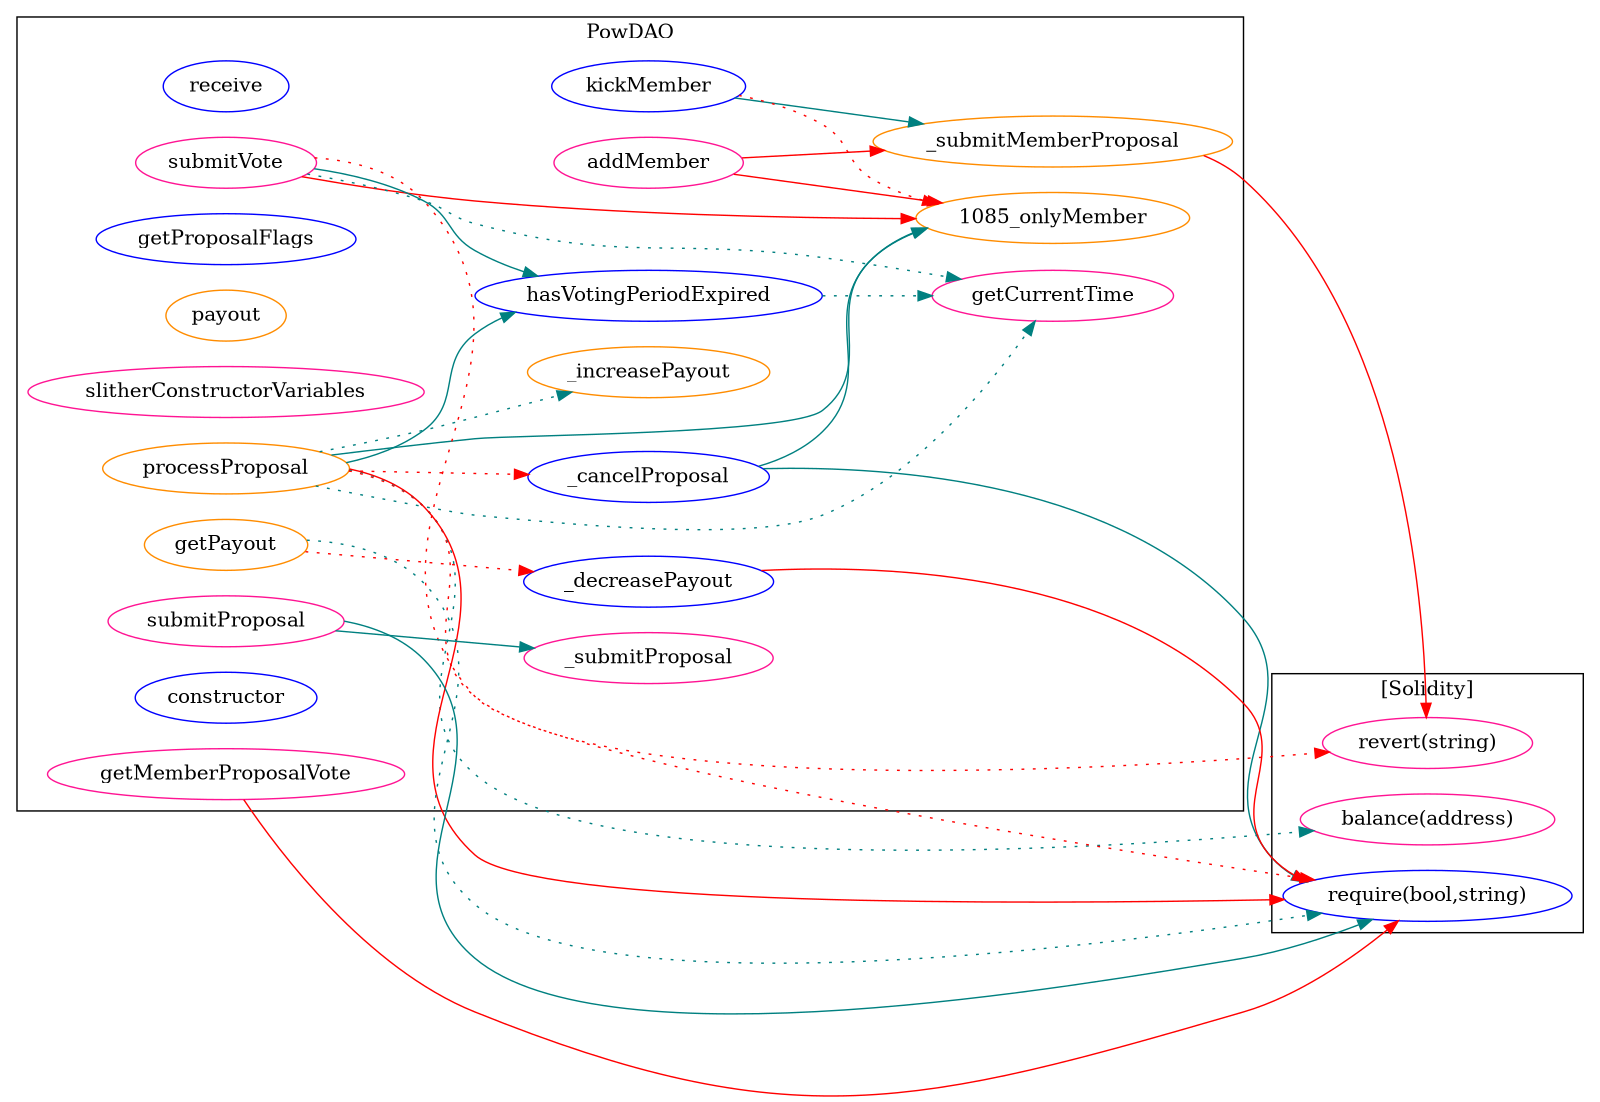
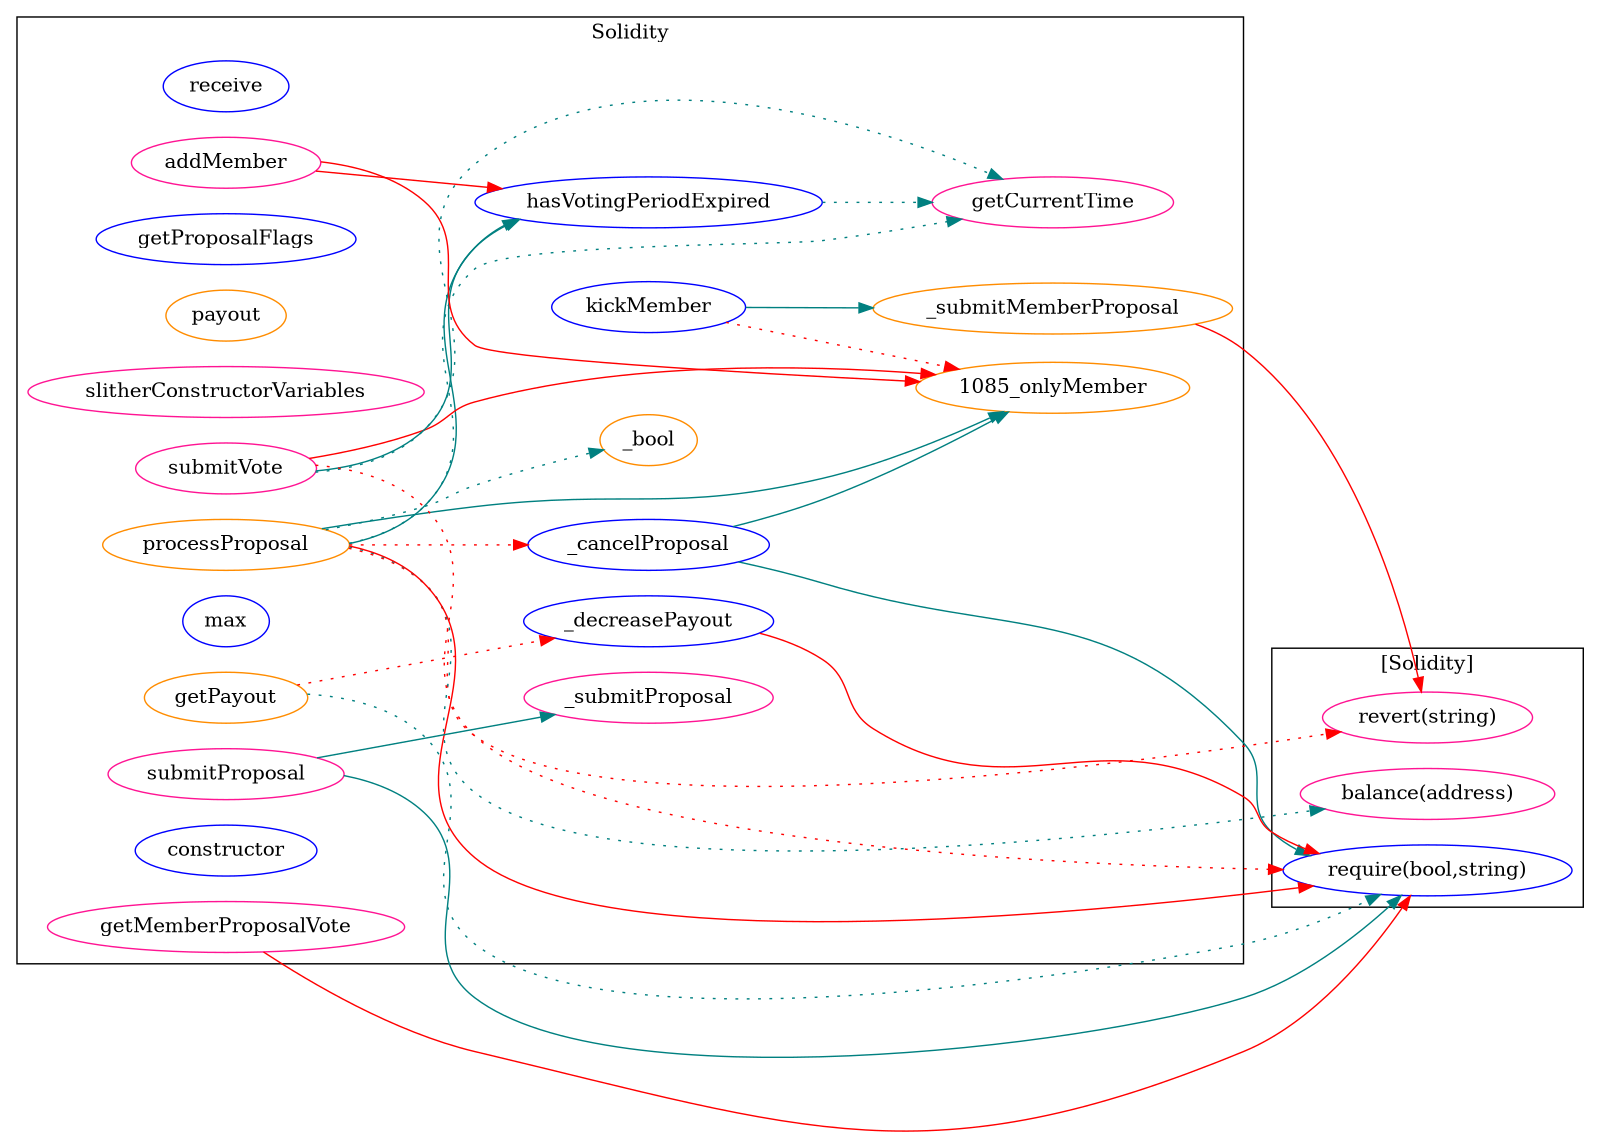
  strict digraph {
    rankdir=LR
    node [color=blue]
    edge [color=teal style=solid]
    n1 [label=kickMember]
    n2 [color=darkorange label=_submitMemberProposal]
    n3 [color=darkorange label="1085_onlyMember"]
    n4 [color=deeppink label=getCurrentTime]
    n5 [label=receive]
    n6 [color=darkorange label=processProposal]
    n7 [label=_cancelProposal]
-   n8 [color=darkorange label=_increasePayout]
+   n8 [color=darkorange label=_bool]
    n9 [label=hasVotingPeriodExpired]
    n10 [label=getProposalFlags]
    n11 [color=darkorange label=payout]
    n12 [color=deeppink label=slitherConstructorVariables]
    n13 [color=darkorange label=getPayout]
    n14 [label=_decreasePayout]
    n15 [color=deeppink label=_submitProposal]
    n16 [color=deeppink label=submitVote]
+   n17 [label=max]
    n18 [color=deeppink label=addMember]
    n19 [color=deeppink label=submitProposal]
    n20 [label=constructor]
    n21 [color=deeppink label=getMemberProposalVote]
    "revert(string)" [color=deeppink]
    "balance(address)" [color=deeppink]
    "require(bool,string)"
    subgraph cluster_1 {
-     label=PowDAO
+     label=Solidity
      n1
      n2
      n3
      n4
      n5
      n6
      n7
      n8
      n9
      n10
      n11
      n12
      n13
      n14
      n15
      n16
+     n17
      n18
      n19
      n20
      n21
    }
    subgraph cluster_2 {
      label="[Solidity]"
      "revert(string)"
      "balance(address)"
      "require(bool,string)"
    }
    n1 -> n2
    n1 -> n3 [color=red style=dotted]
    n2 -> "revert(string)" [color=red]
    n6 -> n3
    n6 -> n4 [style=dotted]
    n6 -> n7 [color=red style=dotted]
    n6 -> n8 [style=dotted]
    n6 -> n9
    n6 -> "revert(string)" [color=red style=dotted]
    n6 -> "balance(address)" [style=dotted]
    n6 -> "require(bool,string)" [color=red]
    n7 -> n3
    n7 -> "require(bool,string)"
    n9 -> n4 [style=dotted]
    n13 -> n14 [color=red style=dotted]
    n13 -> "require(bool,string)" [style=dotted]
    n14 -> "require(bool,string)" [color=red]
    n16 -> n3 [color=red]
    n16 -> n4 [style=dotted]
    n16 -> n9
    n16 -> "require(bool,string)" [color=red style=dotted]
-   n18 -> n2 [color=red]
+   n18 -> n9 [color=red]
    n18 -> n3 [color=red]
    n19 -> n15
    n19 -> "require(bool,string)"
    n21 -> "require(bool,string)" [color=red]
  }
